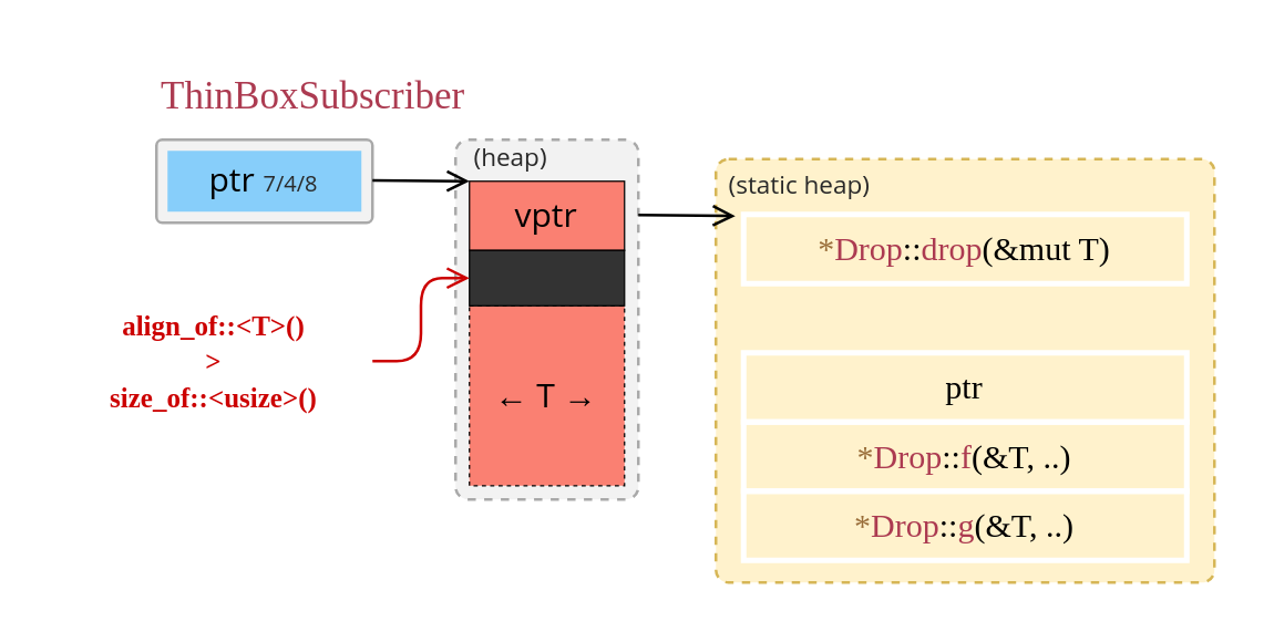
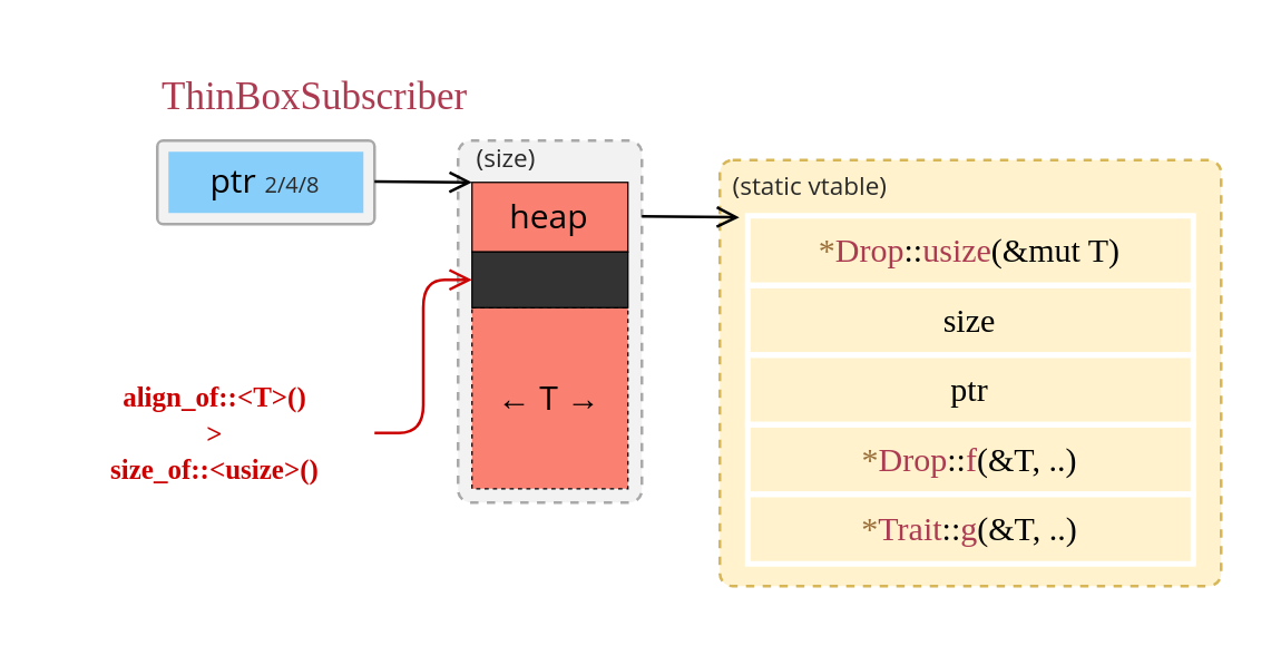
  <mxCell id="0" />
  <mxCell id="1" parent="0" />
  <mxCell id="2" value="&lt;font style=&quot;color: rgb(172, 59, 81);&quot;&gt;ThinBoxSubscriber&lt;/font&gt;" style="text;html=1;align=left;verticalAlign=middle;whiteSpace=wrap;rounded=0;fontFamily=Fira Code;fontSource=https%3A%2F%2Ffonts.googleapis.com%2Fcss%3Ffamily%3DFira%2BCode;fontSize=14;" parent="1" vertex="1"><mxGeometry x="56" y="20" width="160" height="30" as="geometry" /></mxCell>
  <mxCell id="3" value="" style="rounded=1;whiteSpace=wrap;html=1;strokeColor=#A9A9A9;arcSize=7;fillColor=#F2F2F2;" parent="1" vertex="1"><mxGeometry x="56" y="50" width="78" height="30" as="geometry" /></mxCell>
- <mxCell id="4" value="ptr &lt;font style=&quot;font-size: 8px; color: rgb(41, 41, 41);&quot;&gt;7/4/8&lt;/font&gt;" style="rounded=0;whiteSpace=wrap;html=1;strokeColor=none;fillColor=#87CEFA;fontFamily=Open Sans;fontSource=https%3A%2F%2Ffonts.googleapis.com%2Fcss%3Ffamily%3DOpen%2BSans;" parent="1" vertex="1"><mxGeometry x="60" y="54" width="70" height="22" as="geometry" /></mxCell>
+ <mxCell id="4" value="ptr &lt;font style=&quot;font-size: 8px; color: rgb(41, 41, 41);&quot;&gt;2/4/8&lt;/font&gt;" style="rounded=0;whiteSpace=wrap;html=1;strokeColor=none;fillColor=#87CEFA;fontFamily=Open Sans;fontSource=https%3A%2F%2Ffonts.googleapis.com%2Fcss%3Ffamily%3DOpen%2BSans;" parent="1" vertex="1"><mxGeometry x="60" y="54" width="70" height="22" as="geometry" /></mxCell>
  <mxCell id="5" value="" style="rounded=1;whiteSpace=wrap;html=1;strokeColor=#A9A9A9;arcSize=7;fillColor=#F2F2F2;dashed=1;" parent="1" vertex="1"><mxGeometry x="164" y="50" width="66" height="130" as="geometry" /></mxCell>
  <mxCell id="6" value="← T →" style="rounded=0;whiteSpace=wrap;html=1;strokeColor=default;fillColor=#FA8072;fontFamily=Open Sans;fontSource=https%3A%2F%2Ffonts.googleapis.com%2Fcss%3Ffamily%3DOpen%2BSans;strokeWidth=0.5;dashed=1;" parent="1" vertex="1"><mxGeometry x="169" y="110" width="56" height="65" as="geometry" /></mxCell>
  <mxCell id="7" value="" style="rounded=1;whiteSpace=wrap;html=1;strokeColor=#d6b656;arcSize=3;fillColor=#fff2cc;dashed=1;" parent="1" vertex="1"><mxGeometry x="258" y="57" width="180" height="153" as="geometry" /></mxCell>
- <mxCell id="8" value="(static heap)" style="text;whiteSpace=wrap;html=1;fontFamily=Open Sans;fontSource=https%3A%2F%2Ffonts.googleapis.com%2Fcss%3Ffamily%3DOpen%2BSans;fontColor=#292929;fontSize=9;align=left;labelPosition=center;verticalLabelPosition=middle;verticalAlign=middle;" parent="1" vertex="1"><mxGeometry x="261" y="57" width="70" height="20" as="geometry" /></mxCell>
- <mxCell id="9" value="&lt;font style=&quot;color: rgb(154, 110, 58);&quot;&gt;*&lt;/font&gt;&lt;font style=&quot;color: rgb(172, 59, 81);&quot;&gt;Drop&lt;/font&gt;::&lt;font style=&quot;color: rgb(172, 59, 81);&quot;&gt;drop&lt;/font&gt;(&amp;amp;mut T)" style="rounded=0;whiteSpace=wrap;html=1;strokeColor=#FFFFFF;fillColor=none;strokeWidth=2;fontFamily=Fira Code;fontSource=https%3A%2F%2Ffonts.googleapis.com%2Fcss%3Ffamily%3DFira%2BCode;" parent="1" vertex="1"><mxGeometry x="268" y="77" width="160" height="25" as="geometry" /></mxCell>
+ <mxCell id="8" value="(static vtable)" style="text;whiteSpace=wrap;html=1;fontFamily=Open Sans;fontSource=https%3A%2F%2Ffonts.googleapis.com%2Fcss%3Ffamily%3DOpen%2BSans;fontColor=#292929;fontSize=9;align=left;labelPosition=center;verticalLabelPosition=middle;verticalAlign=middle;" parent="1" vertex="1"><mxGeometry x="261" y="57" width="70" height="20" as="geometry" /></mxCell>
+ <mxCell id="9" value="&lt;font style=&quot;color: rgb(154, 110, 58);&quot;&gt;*&lt;/font&gt;&lt;font style=&quot;color: rgb(172, 59, 81);&quot;&gt;Drop&lt;/font&gt;::&lt;font style=&quot;color: rgb(172, 59, 81);&quot;&gt;usize&lt;/font&gt;(&amp;amp;mut T)" style="rounded=0;whiteSpace=wrap;html=1;strokeColor=#FFFFFF;fillColor=none;strokeWidth=2;fontFamily=Fira Code;fontSource=https%3A%2F%2Ffonts.googleapis.com%2Fcss%3Ffamily%3DFira%2BCode;" parent="1" vertex="1"><mxGeometry x="268" y="77" width="160" height="25" as="geometry" /></mxCell>
+ <mxCell id="10" value="size" style="rounded=0;whiteSpace=wrap;html=1;strokeColor=#FFFFFF;fillColor=none;strokeWidth=2;fontFamily=Fira Code;fontSource=https%3A%2F%2Ffonts.googleapis.com%2Fcss%3Ffamily%3DFira%2BCode;" parent="1" vertex="1"><mxGeometry x="268" y="102" width="160" height="25" as="geometry" /></mxCell>
  <mxCell id="11" value="ptr" style="rounded=0;whiteSpace=wrap;html=1;strokeColor=#FFFFFF;fillColor=none;strokeWidth=2;fontFamily=Fira Code;fontSource=https%3A%2F%2Ffonts.googleapis.com%2Fcss%3Ffamily%3DFira%2BCode;" parent="1" vertex="1"><mxGeometry x="268" y="127" width="160" height="25" as="geometry" /></mxCell>
  <mxCell id="12" value="&lt;font style=&quot;color: rgb(154, 110, 58);&quot;&gt;*&lt;/font&gt;&lt;font style=&quot;color: rgb(172, 59, 81);&quot;&gt;Drop&lt;/font&gt;::&lt;font style=&quot;color: rgb(172, 59, 81);&quot;&gt;f&lt;/font&gt;(&amp;amp;T, ..)" style="rounded=0;whiteSpace=wrap;html=1;strokeColor=#FFFFFF;fillColor=none;strokeWidth=2;fontFamily=Fira Code;fontSource=https%3A%2F%2Ffonts.googleapis.com%2Fcss%3Ffamily%3DFira%2BCode;" parent="1" vertex="1"><mxGeometry x="268" y="152" width="160" height="25" as="geometry" /></mxCell>
- <mxCell id="13" value="&lt;font style=&quot;color: rgb(154, 110, 58);&quot;&gt;*&lt;/font&gt;&lt;font style=&quot;color: rgb(172, 59, 81);&quot;&gt;Drop&lt;/font&gt;::&lt;font style=&quot;color: rgb(172, 59, 81);&quot;&gt;g&lt;/font&gt;(&amp;amp;T, ..)" style="rounded=0;whiteSpace=wrap;html=1;strokeColor=#FFFFFF;fillColor=none;strokeWidth=2;fontFamily=Fira Code;fontSource=https%3A%2F%2Ffonts.googleapis.com%2Fcss%3Ffamily%3DFira%2BCode;" parent="1" vertex="1"><mxGeometry x="268" y="177" width="160" height="25" as="geometry" /></mxCell>
- <mxCell id="14" value="vptr" style="rounded=0;whiteSpace=wrap;html=1;strokeColor=default;fillColor=#FA8072;fontFamily=Open Sans;fontSource=https%3A%2F%2Ffonts.googleapis.com%2Fcss%3Ffamily%3DOpen%2BSans;strokeWidth=0.5;" parent="1" vertex="1"><mxGeometry x="169" y="65" width="56" height="25" as="geometry" /></mxCell>
+ <mxCell id="13" value="&lt;font style=&quot;color: rgb(154, 110, 58);&quot;&gt;*&lt;/font&gt;&lt;font style=&quot;color: rgb(172, 59, 81);&quot;&gt;Trait&lt;/font&gt;::&lt;font style=&quot;color: rgb(172, 59, 81);&quot;&gt;g&lt;/font&gt;(&amp;amp;T, ..)" style="rounded=0;whiteSpace=wrap;html=1;strokeColor=#FFFFFF;fillColor=none;strokeWidth=2;fontFamily=Fira Code;fontSource=https%3A%2F%2Ffonts.googleapis.com%2Fcss%3Ffamily%3DFira%2BCode;" parent="1" vertex="1"><mxGeometry x="268" y="177" width="160" height="25" as="geometry" /></mxCell>
+ <mxCell id="14" value="heap" style="rounded=0;whiteSpace=wrap;html=1;strokeColor=default;fillColor=#FA8072;fontFamily=Open Sans;fontSource=https%3A%2F%2Ffonts.googleapis.com%2Fcss%3Ffamily%3DOpen%2BSans;strokeWidth=0.5;" parent="1" vertex="1"><mxGeometry x="169" y="65" width="56" height="25" as="geometry" /></mxCell>
  <mxCell id="15" value="" style="endArrow=none;html=1;rounded=0;startArrow=open;startFill=0;exitX=0;exitY=0;exitDx=0;exitDy=0;" parent="1" source="14" edge="1"><mxGeometry width="50" height="50" relative="1" as="geometry"><mxPoint x="156.34" y="64.66" as="sourcePoint" /><mxPoint x="134" y="64.66" as="targetPoint" /></mxGeometry></mxCell>
- <mxCell id="16" value="(heap)" style="text;whiteSpace=wrap;html=1;fontFamily=Open Sans;fontSource=https%3A%2F%2Ffonts.googleapis.com%2Fcss%3Ffamily%3DOpen%2BSans;fontColor=#292929;fontSize=9;align=left;labelPosition=center;verticalLabelPosition=middle;verticalAlign=middle;" parent="1" vertex="1"><mxGeometry x="169" y="47" width="70" height="20" as="geometry" /></mxCell>
+ <mxCell id="16" value="(size)" style="text;whiteSpace=wrap;html=1;fontFamily=Open Sans;fontSource=https%3A%2F%2Ffonts.googleapis.com%2Fcss%3Ffamily%3DOpen%2BSans;fontColor=#292929;fontSize=9;align=left;labelPosition=center;verticalLabelPosition=middle;verticalAlign=middle;" parent="1" vertex="1"><mxGeometry x="169" y="47" width="70" height="20" as="geometry" /></mxCell>
  <mxCell id="17" value="" style="endArrow=none;html=1;rounded=0;startArrow=open;startFill=0;exitX=0;exitY=0;exitDx=0;exitDy=0;" parent="1" edge="1"><mxGeometry width="50" height="50" relative="1" as="geometry"><mxPoint x="265" y="77.55" as="sourcePoint" /><mxPoint x="230" y="77.21" as="targetPoint" /></mxGeometry></mxCell>
  <mxCell id="18" value="" style="rounded=0;whiteSpace=wrap;html=1;strokeColor=default;fillColor=#333333;fontFamily=Open Sans;fontSource=https%3A%2F%2Ffonts.googleapis.com%2Fcss%3Ffamily%3DOpen%2BSans;strokeWidth=0.5;textShadow=0;shadow=0;gradientColor=none;glass=0;" vertex="1" parent="1"><mxGeometry x="169" y="90" width="56" height="20" as="geometry" /></mxCell>
  <mxCell id="19" value="" style="endArrow=open;html=1;strokeWidth=1;rounded=1;entryX=0;entryY=0.5;entryDx=0;entryDy=0;strokeColor=#CC0000;edgeStyle=orthogonalEdgeStyle;exitX=1;exitY=0.5;exitDx=0;exitDy=0;startArrow=none;startFill=0;endFill=0;" edge="1" parent="1" source="20" target="18"><mxGeometry width="50" height="50" relative="1" as="geometry"><mxPoint x="136" y="110" as="sourcePoint" /><mxPoint x="296" y="80" as="targetPoint" /></mxGeometry></mxCell>
- <mxCell id="20" value="&lt;font data-font-src=&quot;https://fonts.googleapis.com/css?family=Fira+Code&quot; face=&quot;Fira Code&quot;&gt;&lt;b&gt;align_of::&amp;lt;T&amp;gt;()&lt;/b&gt;&lt;/font&gt;&lt;div&gt;&lt;font data-font-src=&quot;https://fonts.googleapis.com/css?family=Fira+Code&quot; face=&quot;Fira Code&quot;&gt;&lt;b&gt;&amp;gt;&lt;/b&gt;&lt;/font&gt;&lt;/div&gt;&lt;div&gt;&lt;font data-font-src=&quot;https://fonts.googleapis.com/css?family=Fira+Code&quot; face=&quot;Fira Code&quot;&gt;&lt;b&gt;size_of::&amp;lt;usize&amp;gt;()&lt;/b&gt;&lt;/font&gt;&lt;/div&gt;" style="text;html=1;align=center;verticalAlign=middle;whiteSpace=wrap;rounded=0;fontFamily=Open Sans;fontSource=https%3A%2F%2Ffonts.googleapis.com%2Fcss%3Ffamily%3DOpen%2BSans;fontSize=10;fontColor=#CC0000;" vertex="1" parent="1"><mxGeometry x="20" y="110" width="114" height="40" as="geometry" /></mxCell>
+ <mxCell id="20" value="&lt;font data-font-src=&quot;https://fonts.googleapis.com/css?family=Fira+Code&quot; face=&quot;Fira Code&quot;&gt;&lt;b&gt;align_of::&amp;lt;T&amp;gt;()&lt;/b&gt;&lt;/font&gt;&lt;div&gt;&lt;font data-font-src=&quot;https://fonts.googleapis.com/css?family=Fira+Code&quot; face=&quot;Fira Code&quot;&gt;&lt;b&gt;&amp;gt;&lt;/b&gt;&lt;/font&gt;&lt;/div&gt;&lt;div&gt;&lt;font data-font-src=&quot;https://fonts.googleapis.com/css?family=Fira+Code&quot; face=&quot;Fira Code&quot;&gt;&lt;b&gt;size_of::&amp;lt;usize&amp;gt;()&lt;/b&gt;&lt;/font&gt;&lt;/div&gt;" style="text;html=1;align=center;verticalAlign=middle;whiteSpace=wrap;rounded=0;fontFamily=Open Sans;fontSource=https%3A%2F%2Ffonts.googleapis.com%2Fcss%3Ffamily%3DOpen%2BSans;fontSize=10;fontColor=#CC0000;" vertex="1" parent="1"><mxGeometry x="20" y="135" width="114" height="40" as="geometry" /></mxCell>
